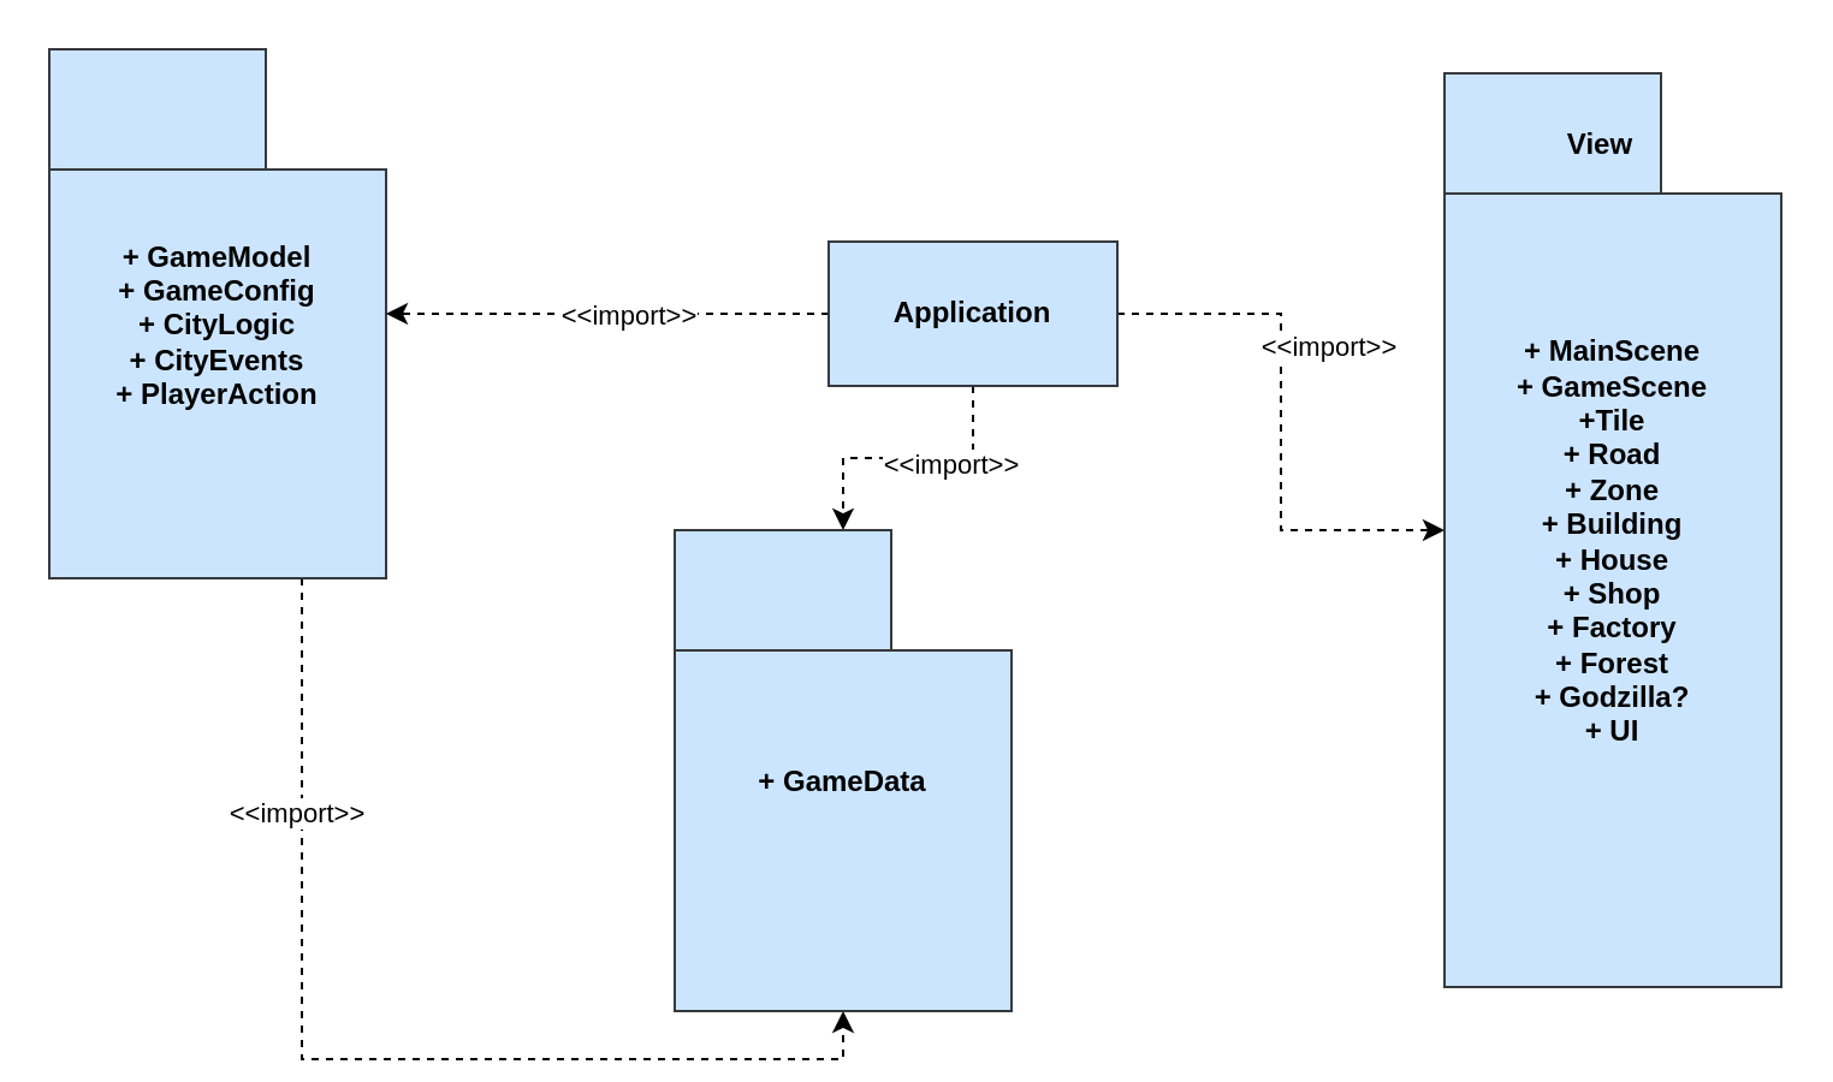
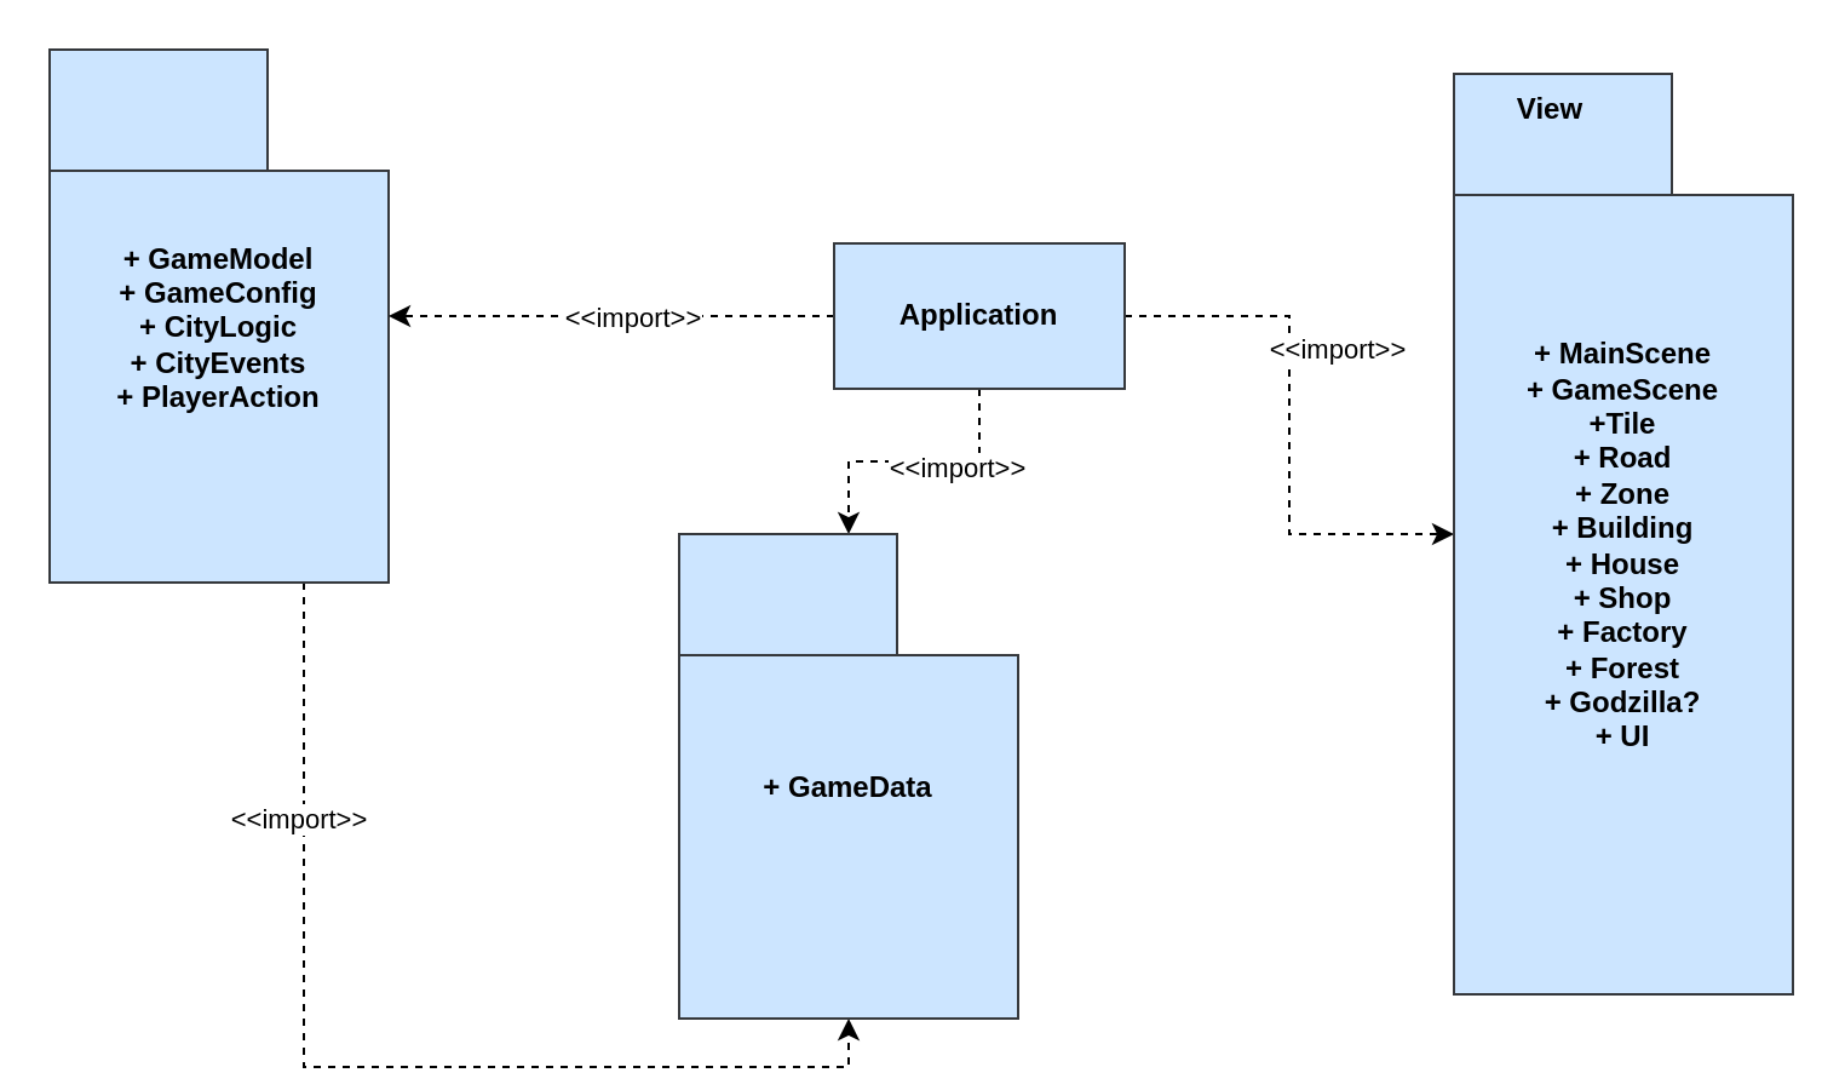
  <mxCell id="0" />
  <mxCell id="1" parent="0" />
  <mxCell id="2" style="edgeStyle=orthogonalEdgeStyle;rounded=0;orthogonalLoop=1;jettySize=auto;html=1;exitX=0.75;exitY=1;exitDx=0;exitDy=0;exitPerimeter=0;entryX=0.5;entryY=1;entryDx=0;entryDy=0;entryPerimeter=0;dashed=1;" parent="1" source="4" target="14" edge="1"><mxGeometry relative="1" as="geometry" /></mxCell>
  <mxCell id="3" value="&amp;lt;&amp;lt;import&amp;gt;&amp;gt;" style="edgeLabel;html=1;align=center;verticalAlign=middle;resizable=0;points=[];" parent="2" vertex="1" connectable="0"><mxGeometry x="-0.566" y="-3" relative="1" as="geometry"><mxPoint as="offset" /></mxGeometry></mxCell>
  <mxCell id="4" value="+ GameModel&lt;br&gt;+ GameConfig&lt;br&gt;+ CityLogic&lt;br&gt;+ CityEvents&lt;br&gt;+ PlayerAction" style="shape=folder;fontStyle=1;spacingTop=10;tabWidth=90;tabHeight=50;tabPosition=left;html=1;whiteSpace=wrap;fillColor=#cce5ff;strokeColor=#36393d;" parent="1" vertex="1"><mxGeometry x="20" y="20" width="140" height="220" as="geometry" /></mxCell>
  <mxCell id="5" style="edgeStyle=orthogonalEdgeStyle;rounded=0;orthogonalLoop=1;jettySize=auto;html=1;dashed=1;" parent="1" source="11" target="4" edge="1"><mxGeometry relative="1" as="geometry" /></mxCell>
  <mxCell id="6" value="&amp;lt;&amp;lt;import&amp;gt;&amp;gt;" style="edgeLabel;html=1;align=center;verticalAlign=middle;resizable=0;points=[];" parent="5" vertex="1" connectable="0"><mxGeometry x="-0.457" relative="1" as="geometry"><mxPoint x="-34" as="offset" /></mxGeometry></mxCell>
  <mxCell id="7" style="edgeStyle=orthogonalEdgeStyle;rounded=0;orthogonalLoop=1;jettySize=auto;html=1;dashed=1;" parent="1" source="11" target="12" edge="1"><mxGeometry relative="1" as="geometry" /></mxCell>
  <mxCell id="8" value="&amp;lt;&amp;lt;import&amp;gt;&amp;gt;" style="edgeLabel;html=1;align=center;verticalAlign=middle;resizable=0;points=[];" parent="7" vertex="1" connectable="0"><mxGeometry x="-0.295" y="1" relative="1" as="geometry"><mxPoint x="18" y="1" as="offset" /></mxGeometry></mxCell>
  <mxCell id="9" style="edgeStyle=orthogonalEdgeStyle;rounded=0;orthogonalLoop=1;jettySize=auto;html=1;dashed=1;" parent="1" source="11" target="14" edge="1"><mxGeometry relative="1" as="geometry" /></mxCell>
  <mxCell id="10" value="&amp;lt;&amp;lt;import&amp;gt;&amp;gt;" style="edgeLabel;html=1;align=center;verticalAlign=middle;resizable=0;points=[];" parent="9" vertex="1" connectable="0"><mxGeometry x="-0.306" y="2" relative="1" as="geometry"><mxPoint as="offset" /></mxGeometry></mxCell>
  <mxCell id="11" value="&lt;b&gt;Application&lt;/b&gt;" style="rounded=0;whiteSpace=wrap;html=1;fillColor=#cce5ff;strokeColor=#36393d;" parent="1" vertex="1"><mxGeometry x="344" y="100" width="120" height="60" as="geometry" /></mxCell>
  <mxCell id="12" value="+ MainScene&lt;br&gt;+ GameScene&lt;br&gt;+Tile&lt;br&gt;+ Road&lt;br&gt;+ Zone&lt;br&gt;+ Building&lt;br&gt;+ House&lt;br&gt;+ Shop&lt;br&gt;+ Factory&lt;br&gt;+ Forest&lt;br&gt;+ Godzilla?&lt;br&gt;+ UI" style="shape=folder;fontStyle=1;spacingTop=10;tabWidth=90;tabHeight=50;tabPosition=left;html=1;whiteSpace=wrap;fillColor=#cce5ff;strokeColor=#36393d;" parent="1" vertex="1"><mxGeometry x="600" y="30" width="140" height="380" as="geometry" /></mxCell>
- <mxCell id="13" value="&lt;b&gt;View&lt;/b&gt;" style="text;html=1;strokeColor=none;fillColor=none;align=center;verticalAlign=middle;whiteSpace=wrap;rounded=0;" parent="1" vertex="1"><mxGeometry x="635" y="45" width="60" height="30" as="geometry" /></mxCell>
+ <mxCell id="13" value="&lt;b&gt;View&lt;/b&gt;" style="text;html=1;strokeColor=none;fillColor=none;align=center;verticalAlign=middle;whiteSpace=wrap;rounded=0;" parent="1" vertex="1"><mxGeometry x="610" y="30" width="60" height="30" as="geometry" /></mxCell>
  <mxCell id="14" value="+ GameData" style="shape=folder;fontStyle=1;spacingTop=10;tabWidth=90;tabHeight=50;tabPosition=left;html=1;whiteSpace=wrap;fillColor=#cce5ff;strokeColor=#36393d;" parent="1" vertex="1"><mxGeometry x="280" y="220" width="140" height="200" as="geometry" /></mxCell>
